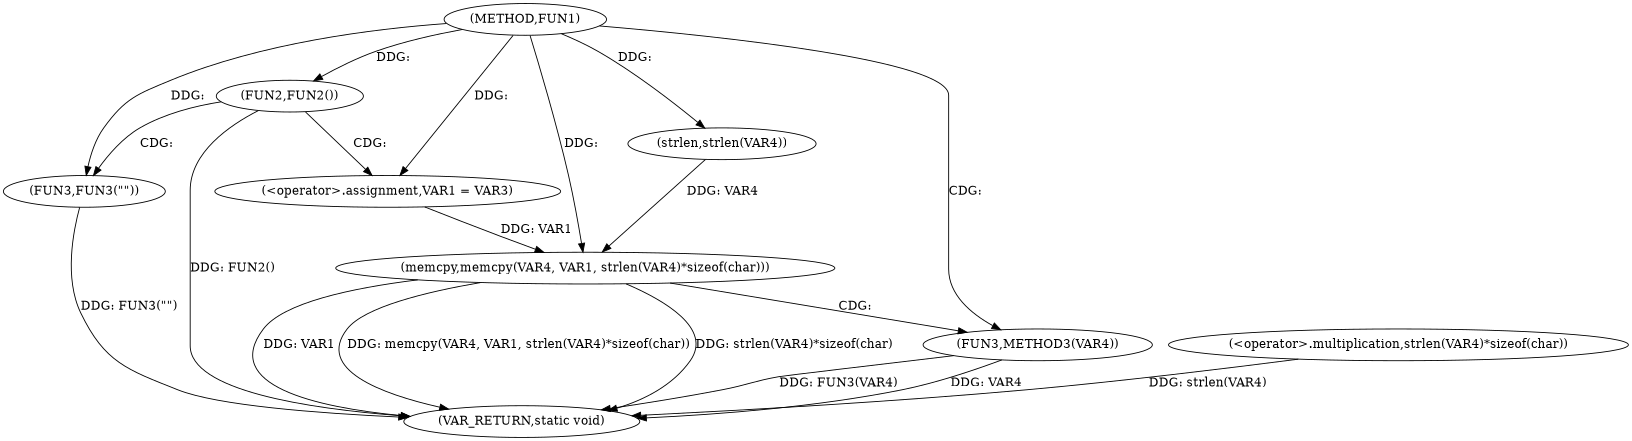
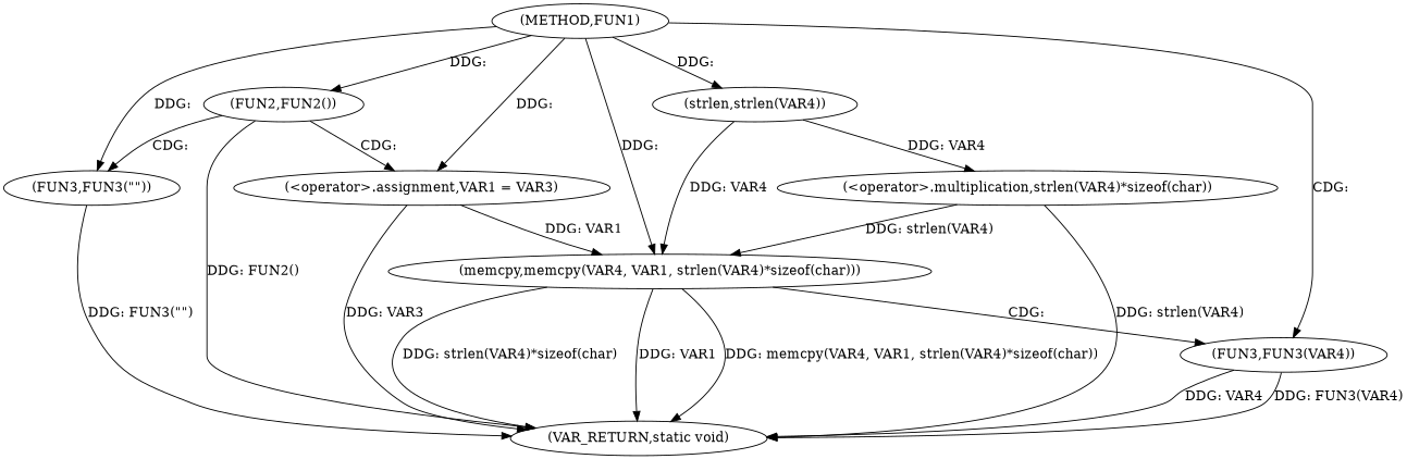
  digraph {
    n1 [label="(METHOD,FUN1)"]
    n2 [label="(FUN2,FUN2())"]
    n3 [label="(FUN3,FUN3(\"\"))"]
    n4 [label="(<operator>.assignment,VAR1 = VAR3)"]
    n5 [label="(memcpy,memcpy(VAR4, VAR1, strlen(VAR4)*sizeof(char)))"]
    n6 [label="(strlen,strlen(VAR4))"]
-   n7 [label="(FUN3,METHOD3(VAR4))"]
+   n7 [label="(FUN3,FUN3(VAR4))"]
    n8 [label="(VAR_RETURN,static void)"]
    n9 [label="(<operator>.multiplication,strlen(VAR4)*sizeof(char))"]
    n1 -> n2 [label="DDG: "]
    n1 -> n3 [label="DDG: "]
    n1 -> n4 [label="DDG: "]
    n1 -> n5 [label="DDG: "]
    n1 -> n6 [label="DDG: "]
    n1 -> n7 [label="CDG: "]
    n2 -> n3 [label="CDG: "]
    n2 -> n4 [label="CDG: "]
    n2 -> n8 [label="DDG: FUN2()"]
    n3 -> n8 [label="DDG: FUN3(\"\")"]
    n4 -> n5 [label="DDG: VAR1"]
+   n4 -> n8 [label="DDG: VAR3"]
    n5 -> n7 [label="CDG: "]
    n5 -> n8 [label="DDG: memcpy(VAR4, VAR1, strlen(VAR4)*sizeof(char))"]
    n5 -> n8 [label="DDG: strlen(VAR4)*sizeof(char)"]
    n5 -> n8 [label="DDG: VAR1"]
    n6 -> n5 [label="DDG: VAR4"]
+   n6 -> n9 [label="DDG: VAR4"]
    n7 -> n8 [label="DDG: VAR4"]
    n7 -> n8 [label="DDG: FUN3(VAR4)"]
+   n9 -> n5 [label="DDG: strlen(VAR4)"]
    n9 -> n8 [label="DDG: strlen(VAR4)"]
  }
